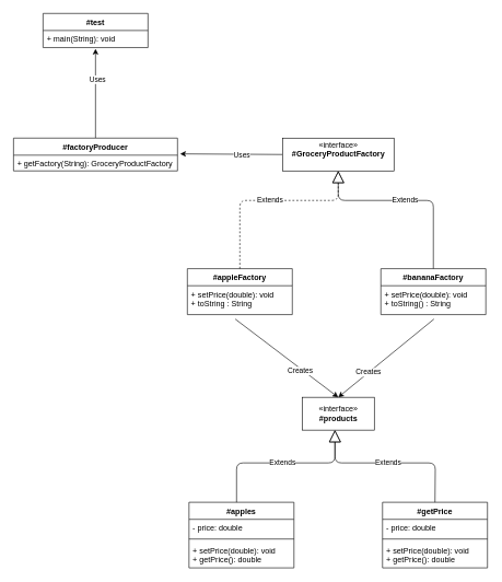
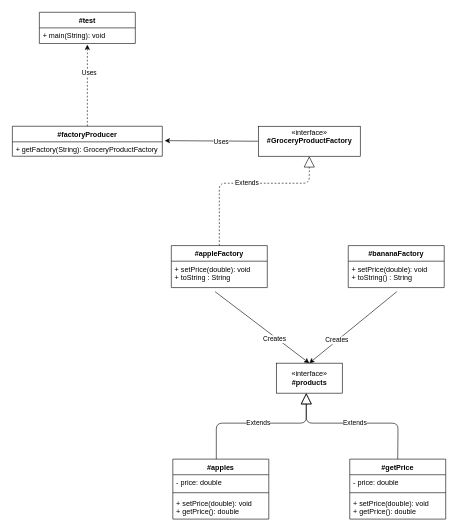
  <mxCell id="0" />
  <mxCell id="1" parent="0" />
  <mxCell id="2" value="#test&#10;" style="swimlane;fontStyle=1;align=center;verticalAlign=top;childLayout=stackLayout;horizontal=1;startSize=26;horizontalStack=0;resizeParent=1;resizeParentMax=0;resizeLast=0;collapsible=1;marginBottom=0;" parent="1" vertex="1"><mxGeometry x="65" y="20" width="160" height="52" as="geometry" /></mxCell>
  <mxCell id="3" value="+ main(String): void" style="text;strokeColor=none;fillColor=none;align=left;verticalAlign=top;spacingLeft=4;spacingRight=4;overflow=hidden;rotatable=0;points=[[0,0.5],[1,0.5]];portConstraint=eastwest;" parent="2" vertex="1"><mxGeometry y="26" width="160" height="26" as="geometry" /></mxCell>
  <mxCell id="4" style="edgeStyle=none;html=1;exitX=0;exitY=0.5;exitDx=0;exitDy=0;entryX=1.016;entryY=-0.083;entryDx=0;entryDy=0;entryPerimeter=0;" edge="1" parent="1" source="6" target="31"><mxGeometry relative="1" as="geometry" /></mxCell>
  <mxCell id="5" value="Uses" style="edgeLabel;html=1;align=center;verticalAlign=middle;resizable=0;points=[];" vertex="1" connectable="0" parent="4"><mxGeometry x="-0.205" y="1" relative="1" as="geometry"><mxPoint as="offset" /></mxGeometry></mxCell>
  <mxCell id="6" value="«interface»&lt;br&gt;&lt;b&gt;#GroceryProductFactory&lt;br&gt;&lt;br&gt;&lt;/b&gt;" style="html=1;" parent="1" vertex="1"><mxGeometry x="430" y="210" width="170" height="50" as="geometry" /></mxCell>
  <mxCell id="7" value="#appleFactory" style="swimlane;fontStyle=1;align=center;verticalAlign=top;childLayout=stackLayout;horizontal=1;startSize=26;horizontalStack=0;resizeParent=1;resizeParentMax=0;resizeLast=0;collapsible=1;marginBottom=0;" parent="1" vertex="1"><mxGeometry x="285" y="409" width="160" height="70" as="geometry" /></mxCell>
  <mxCell id="8" value="+ setPrice(double): void&#10;+ toString : String" style="text;strokeColor=none;fillColor=none;align=left;verticalAlign=top;spacingLeft=4;spacingRight=4;overflow=hidden;rotatable=0;points=[[0,0.5],[1,0.5]];portConstraint=eastwest;" parent="7" vertex="1"><mxGeometry y="26" width="160" height="44" as="geometry" /></mxCell>
  <mxCell id="9" value="Extends" style="endArrow=block;endSize=16;endFill=0;html=1;exitX=0.5;exitY=0;exitDx=0;exitDy=0;entryX=0.5;entryY=1;entryDx=0;entryDy=0;dashed=1;" parent="1" source="7" target="6" edge="1"><mxGeometry width="160" relative="1" as="geometry"><mxPoint x="360" y="615" as="sourcePoint" /><mxPoint x="515" y="255" as="targetPoint" /><Array as="points"><mxPoint x="365" y="305" /><mxPoint x="515" y="305" /></Array></mxGeometry></mxCell>
  <mxCell id="10" value="#bananaFactory" style="swimlane;fontStyle=1;align=center;verticalAlign=top;childLayout=stackLayout;horizontal=1;startSize=26;horizontalStack=0;resizeParent=1;resizeParentMax=0;resizeLast=0;collapsible=1;marginBottom=0;" parent="1" vertex="1"><mxGeometry x="580" y="409" width="160" height="70" as="geometry" /></mxCell>
  <mxCell id="11" value="+ setPrice(double): void&#10;+ toString() : String" style="text;strokeColor=none;fillColor=none;align=left;verticalAlign=top;spacingLeft=4;spacingRight=4;overflow=hidden;rotatable=0;points=[[0,0.5],[1,0.5]];portConstraint=eastwest;" parent="10" vertex="1"><mxGeometry y="26" width="160" height="44" as="geometry" /></mxCell>
  <mxCell id="12" value="#getPrice" style="swimlane;fontStyle=1;align=center;verticalAlign=top;childLayout=stackLayout;horizontal=1;startSize=26;horizontalStack=0;resizeParent=1;resizeParentMax=0;resizeLast=0;collapsible=1;marginBottom=0;" vertex="1" parent="1"><mxGeometry x="582.5" y="765" width="160" height="100" as="geometry" /></mxCell>
  <mxCell id="13" value="- price: double" style="text;strokeColor=none;fillColor=none;align=left;verticalAlign=top;spacingLeft=4;spacingRight=4;overflow=hidden;rotatable=0;points=[[0,0.5],[1,0.5]];portConstraint=eastwest;" vertex="1" parent="12"><mxGeometry y="26" width="160" height="26" as="geometry" /></mxCell>
  <mxCell id="14" value="" style="line;strokeWidth=1;fillColor=none;align=left;verticalAlign=middle;spacingTop=-1;spacingLeft=3;spacingRight=3;rotatable=0;labelPosition=right;points=[];portConstraint=eastwest;strokeColor=inherit;" vertex="1" parent="12"><mxGeometry y="52" width="160" height="8" as="geometry" /></mxCell>
  <mxCell id="15" value="+ setPrice(double): void&#10;+ getPrice(): double" style="text;strokeColor=none;fillColor=none;align=left;verticalAlign=top;spacingLeft=4;spacingRight=4;overflow=hidden;rotatable=0;points=[[0,0.5],[1,0.5]];portConstraint=eastwest;" vertex="1" parent="12"><mxGeometry y="60" width="160" height="40" as="geometry" /></mxCell>
  <mxCell id="16" value="#apples" style="swimlane;fontStyle=1;align=center;verticalAlign=top;childLayout=stackLayout;horizontal=1;startSize=26;horizontalStack=0;resizeParent=1;resizeParentMax=0;resizeLast=0;collapsible=1;marginBottom=0;" vertex="1" parent="1"><mxGeometry x="287.5" y="765" width="160" height="100" as="geometry" /></mxCell>
  <mxCell id="17" value="- price: double" style="text;strokeColor=none;fillColor=none;align=left;verticalAlign=top;spacingLeft=4;spacingRight=4;overflow=hidden;rotatable=0;points=[[0,0.5],[1,0.5]];portConstraint=eastwest;" vertex="1" parent="16"><mxGeometry y="26" width="160" height="26" as="geometry" /></mxCell>
  <mxCell id="18" value="" style="line;strokeWidth=1;fillColor=none;align=left;verticalAlign=middle;spacingTop=-1;spacingLeft=3;spacingRight=3;rotatable=0;labelPosition=right;points=[];portConstraint=eastwest;strokeColor=inherit;" vertex="1" parent="16"><mxGeometry y="52" width="160" height="8" as="geometry" /></mxCell>
  <mxCell id="19" value="+ setPrice(double): void&#10;+ getPrice(): double&#10;" style="text;strokeColor=none;fillColor=none;align=left;verticalAlign=top;spacingLeft=4;spacingRight=4;overflow=hidden;rotatable=0;points=[[0,0.5],[1,0.5]];portConstraint=eastwest;" vertex="1" parent="16"><mxGeometry y="60" width="160" height="40" as="geometry" /></mxCell>
- <mxCell id="20" value="Extends" style="endArrow=block;endSize=16;endFill=0;html=1;exitX=0.5;exitY=0;exitDx=0;exitDy=0;entryX=0.5;entryY=1;entryDx=0;entryDy=0;" edge="1" parent="1" source="10" target="6"><mxGeometry width="160" relative="1" as="geometry"><mxPoint x="375" y="419" as="sourcePoint" /><mxPoint x="515" y="275" as="targetPoint" /><Array as="points"><mxPoint x="660" y="305" /><mxPoint x="515" y="305" /></Array></mxGeometry></mxCell>
  <mxCell id="21" value="«interface»&lt;br&gt;&lt;b&gt;#products&lt;br&gt;&lt;/b&gt;" style="html=1;" vertex="1" parent="1"><mxGeometry x="460" y="605" width="110" height="50" as="geometry" /></mxCell>
  <mxCell id="22" style="edgeStyle=none;html=1;exitX=0.456;exitY=1.154;exitDx=0;exitDy=0;entryX=0.5;entryY=0;entryDx=0;entryDy=0;exitPerimeter=0;" edge="1" parent="1" source="8" target="21"><mxGeometry relative="1" as="geometry" /></mxCell>
  <mxCell id="23" value="Creates" style="edgeLabel;html=1;align=center;verticalAlign=middle;resizable=0;points=[];" vertex="1" connectable="0" parent="22"><mxGeometry x="0.28" y="-3" relative="1" as="geometry"><mxPoint as="offset" /></mxGeometry></mxCell>
  <mxCell id="24" style="edgeStyle=none;html=1;exitX=0.506;exitY=1.154;exitDx=0;exitDy=0;entryX=0.5;entryY=0;entryDx=0;entryDy=0;exitPerimeter=0;" edge="1" parent="1" source="11" target="21"><mxGeometry relative="1" as="geometry" /></mxCell>
  <mxCell id="25" value="Creates" style="edgeLabel;html=1;align=center;verticalAlign=middle;resizable=0;points=[];" vertex="1" connectable="0" parent="24"><mxGeometry x="0.402" y="-3" relative="1" as="geometry"><mxPoint x="4" as="offset" /></mxGeometry></mxCell>
  <mxCell id="26" value="Extends" style="endArrow=block;endSize=16;endFill=0;html=1;exitX=0.5;exitY=0;exitDx=0;exitDy=0;" edge="1" parent="1"><mxGeometry width="160" relative="1" as="geometry"><mxPoint x="360" y="765" as="sourcePoint" /><mxPoint x="510" y="655" as="targetPoint" /><Array as="points"><mxPoint x="360" y="705" /><mxPoint x="510" y="705" /></Array></mxGeometry></mxCell>
  <mxCell id="27" value="Extends" style="endArrow=block;endSize=16;endFill=0;html=1;exitX=0.5;exitY=0;exitDx=0;exitDy=0;entryX=0.5;entryY=1;entryDx=0;entryDy=0;" edge="1" parent="1" source="12"><mxGeometry width="160" relative="1" as="geometry"><mxPoint x="360" y="804" as="sourcePoint" /><mxPoint x="510" y="655" as="targetPoint" /><Array as="points"><mxPoint x="663" y="705" /><mxPoint x="510" y="705" /></Array></mxGeometry></mxCell>
- <mxCell id="28" style="edgeStyle=none;html=1;exitX=0.5;exitY=0;exitDx=0;exitDy=0;entryX=0.5;entryY=1.077;entryDx=0;entryDy=0;entryPerimeter=0;" edge="1" parent="1" source="30" target="3"><mxGeometry relative="1" as="geometry" /></mxCell>
+ <mxCell id="28" style="edgeStyle=none;html=1;exitX=0.5;exitY=0;exitDx=0;exitDy=0;entryX=0.5;entryY=1.077;entryDx=0;entryDy=0;entryPerimeter=0;dashed=1;" edge="1" parent="1" source="30" target="3"><mxGeometry relative="1" as="geometry" /></mxCell>
  <mxCell id="29" value="Uses" style="edgeLabel;html=1;align=center;verticalAlign=middle;resizable=0;points=[];" vertex="1" connectable="0" parent="28"><mxGeometry x="0.324" y="-2" relative="1" as="geometry"><mxPoint as="offset" /></mxGeometry></mxCell>
  <mxCell id="30" value="#factoryProducer" style="swimlane;fontStyle=1;align=center;verticalAlign=top;childLayout=stackLayout;horizontal=1;startSize=26;horizontalStack=0;resizeParent=1;resizeParentMax=0;resizeLast=0;collapsible=1;marginBottom=0;" vertex="1" parent="1"><mxGeometry x="20" y="210" width="250" height="50" as="geometry" /></mxCell>
  <mxCell id="31" value="+ getFactory(String): GroceryProductFactory" style="text;strokeColor=none;fillColor=none;align=left;verticalAlign=top;spacingLeft=4;spacingRight=4;overflow=hidden;rotatable=0;points=[[0,0.5],[1,0.5]];portConstraint=eastwest;" vertex="1" parent="30"><mxGeometry y="26" width="250" height="24" as="geometry" /></mxCell>
